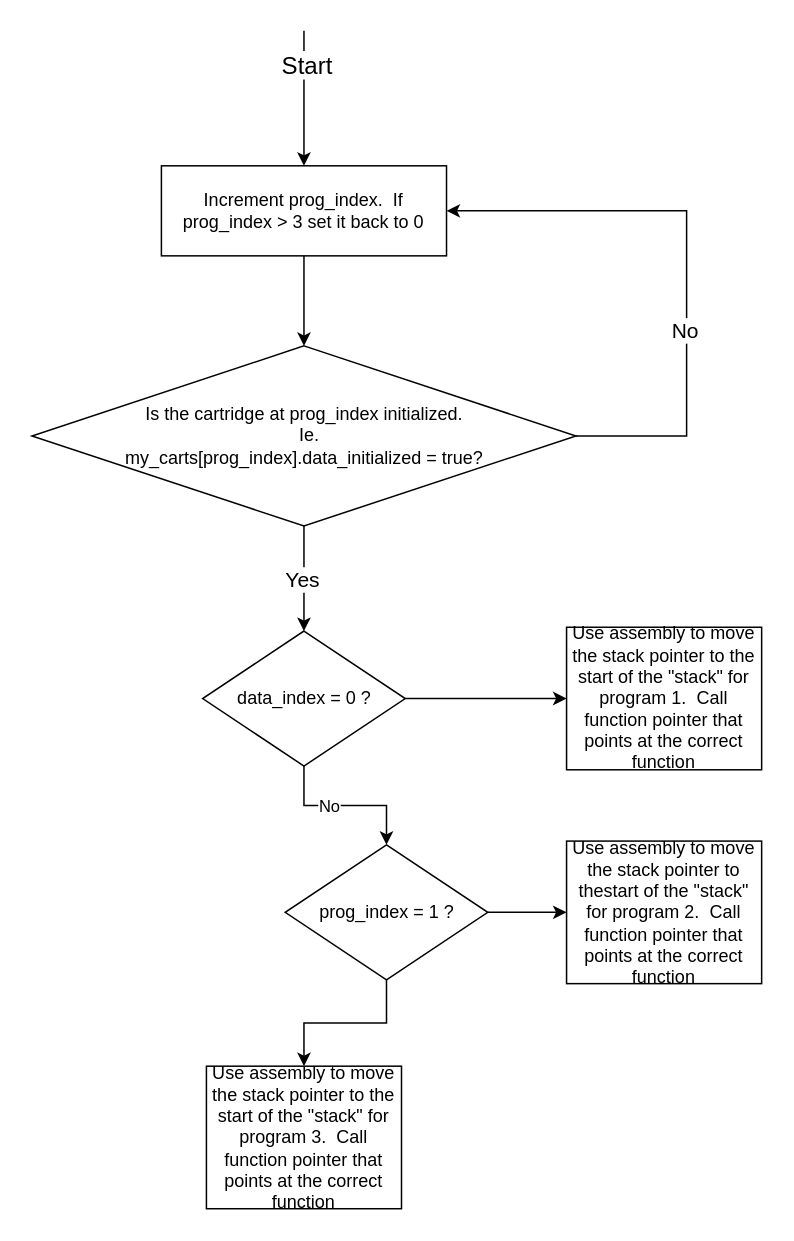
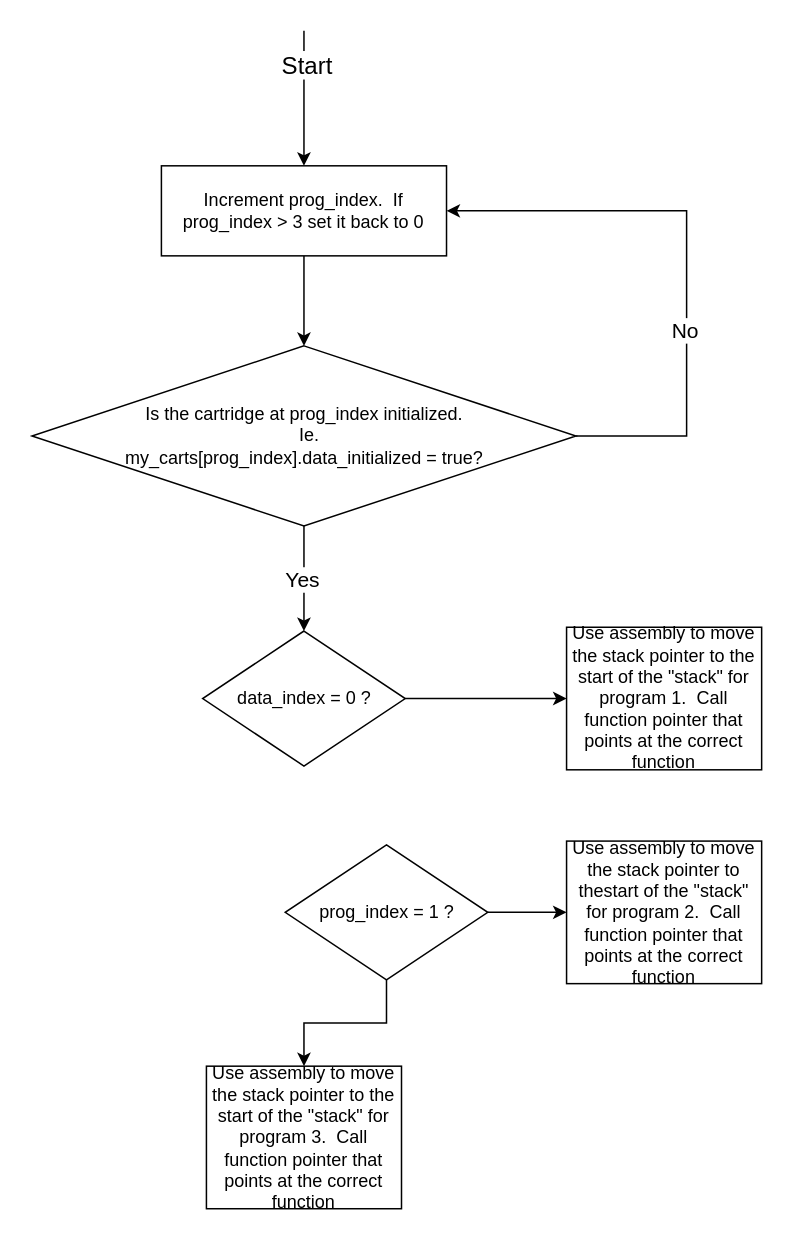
  <mxCell id="0" />
  <mxCell id="1" parent="0" />
  <mxCell id="2" style="edgeStyle=orthogonalEdgeStyle;rounded=0;orthogonalLoop=1;jettySize=auto;html=1;exitX=0.5;exitY=1;exitDx=0;exitDy=0;entryX=0.5;entryY=0;entryDx=0;entryDy=0;" edge="1" parent="1" source="3" target="8"><mxGeometry relative="1" as="geometry" /></mxCell>
  <mxCell id="3" value="Increment prog_index.&amp;nbsp; If prog_index &amp;gt; 3 set it back to 0" style="rounded=0;whiteSpace=wrap;html=1;" vertex="1" parent="1"><mxGeometry x="107" y="110" width="190" height="60" as="geometry" /></mxCell>
  <mxCell id="4" style="edgeStyle=orthogonalEdgeStyle;rounded=0;orthogonalLoop=1;jettySize=auto;html=1;exitX=1;exitY=0.5;exitDx=0;exitDy=0;entryX=1;entryY=0.5;entryDx=0;entryDy=0;" edge="1" parent="1" source="8" target="3"><mxGeometry relative="1" as="geometry"><Array as="points"><mxPoint x="457" y="290" /><mxPoint x="457" y="140" /></Array></mxGeometry></mxCell>
  <mxCell id="5" value="&lt;font style=&quot;font-size: 14px;&quot;&gt;No&lt;/font&gt;" style="edgeLabel;html=1;align=center;verticalAlign=middle;resizable=0;points=[];" vertex="1" connectable="0" parent="4"><mxGeometry x="-0.47" y="2" relative="1" as="geometry"><mxPoint y="-42" as="offset" /></mxGeometry></mxCell>
  <mxCell id="6" style="edgeStyle=orthogonalEdgeStyle;rounded=0;orthogonalLoop=1;jettySize=auto;html=1;exitX=0.5;exitY=1;exitDx=0;exitDy=0;entryX=0.5;entryY=0;entryDx=0;entryDy=0;" edge="1" parent="1" source="8" target="12"><mxGeometry relative="1" as="geometry" /></mxCell>
  <mxCell id="7" value="&lt;font style=&quot;font-size: 14px;&quot;&gt;Yes&lt;/font&gt;" style="edgeLabel;html=1;align=center;verticalAlign=middle;resizable=0;points=[];" vertex="1" connectable="0" parent="6"><mxGeometry x="0.011" y="-2" relative="1" as="geometry"><mxPoint as="offset" /></mxGeometry></mxCell>
  <mxCell id="8" value="Is the cartridge at prog_index initialized.&lt;br&gt;&amp;nbsp; Ie. &lt;br&gt;my_carts[prog_index].data_initialized = true?" style="rhombus;whiteSpace=wrap;html=1;" vertex="1" parent="1"><mxGeometry x="20.75" y="230" width="362.5" height="120" as="geometry" /></mxCell>
  <mxCell id="9" style="edgeStyle=orthogonalEdgeStyle;rounded=0;orthogonalLoop=1;jettySize=auto;html=1;exitX=1;exitY=0.5;exitDx=0;exitDy=0;entryX=0;entryY=0.5;entryDx=0;entryDy=0;" edge="1" parent="1" source="12" target="13"><mxGeometry relative="1" as="geometry" /></mxCell>
- <mxCell id="10" style="edgeStyle=orthogonalEdgeStyle;rounded=0;orthogonalLoop=1;jettySize=auto;html=1;exitX=0.5;exitY=1;exitDx=0;exitDy=0;entryX=0.5;entryY=0;entryDx=0;entryDy=0;" edge="1" parent="1" source="12" target="16"><mxGeometry relative="1" as="geometry" /></mxCell>
- <mxCell id="11" value="No" style="edgeLabel;html=1;align=center;verticalAlign=middle;resizable=0;points=[];" vertex="1" connectable="0" parent="10"><mxGeometry x="-0.208" relative="1" as="geometry"><mxPoint as="offset" /></mxGeometry></mxCell>
  <mxCell id="12" value="data_index = 0 ?" style="rhombus;whiteSpace=wrap;html=1;" vertex="1" parent="1"><mxGeometry x="134.5" y="420" width="135" height="90" as="geometry" /></mxCell>
  <mxCell id="13" value="Use assembly to move the stack pointer to the start of the &quot;stack&quot; for program 1.&amp;nbsp; Call function pointer that points at the correct function" style="rounded=0;whiteSpace=wrap;html=1;" vertex="1" parent="1"><mxGeometry x="377" y="417.5" width="130" height="95" as="geometry" /></mxCell>
  <mxCell id="14" style="edgeStyle=orthogonalEdgeStyle;rounded=0;orthogonalLoop=1;jettySize=auto;html=1;exitX=1;exitY=0.5;exitDx=0;exitDy=0;entryX=0;entryY=0.5;entryDx=0;entryDy=0;" edge="1" parent="1" source="16" target="17"><mxGeometry relative="1" as="geometry" /></mxCell>
  <mxCell id="15" style="edgeStyle=orthogonalEdgeStyle;rounded=0;orthogonalLoop=1;jettySize=auto;html=1;exitX=0.5;exitY=1;exitDx=0;exitDy=0;entryX=0.5;entryY=0;entryDx=0;entryDy=0;" edge="1" parent="1" source="16" target="18"><mxGeometry relative="1" as="geometry" /></mxCell>
  <mxCell id="16" value="prog_index = 1 ?" style="rhombus;whiteSpace=wrap;html=1;" vertex="1" parent="1"><mxGeometry x="189.5" y="562.5" width="135" height="90" as="geometry" /></mxCell>
  <mxCell id="17" value="Use assembly to move the stack pointer to thestart of the&amp;nbsp;&quot;stack&quot; for program 2.&amp;nbsp; Call function pointer that points at the correct function" style="rounded=0;whiteSpace=wrap;html=1;" vertex="1" parent="1"><mxGeometry x="377" y="560" width="130" height="95" as="geometry" /></mxCell>
  <mxCell id="18" value="Use assembly to move the stack pointer to the start of the &quot;stack&quot; for program 3.&amp;nbsp; Call function pointer that points at the correct function" style="rounded=0;whiteSpace=wrap;html=1;" vertex="1" parent="1"><mxGeometry x="137" y="710" width="130" height="95" as="geometry" /></mxCell>
  <mxCell id="19" value="" style="endArrow=classic;html=1;rounded=0;entryX=0.5;entryY=0;entryDx=0;entryDy=0;" edge="1" parent="1" target="3"><mxGeometry width="50" height="50" relative="1" as="geometry"><mxPoint x="202" y="20" as="sourcePoint" /><mxPoint x="247" y="-10" as="targetPoint" /></mxGeometry></mxCell>
  <mxCell id="20" value="&lt;font style=&quot;font-size: 16px;&quot;&gt;Start&lt;/font&gt;" style="edgeLabel;html=1;align=center;verticalAlign=middle;resizable=0;points=[];" vertex="1" connectable="0" parent="19"><mxGeometry x="-0.51" y="1" relative="1" as="geometry"><mxPoint as="offset" /></mxGeometry></mxCell>
